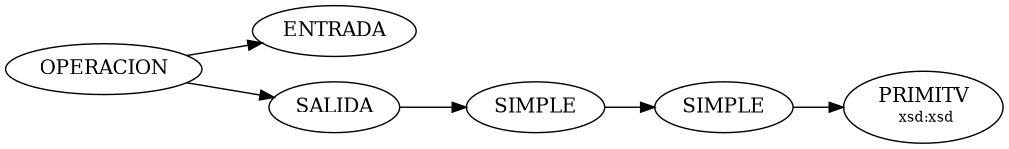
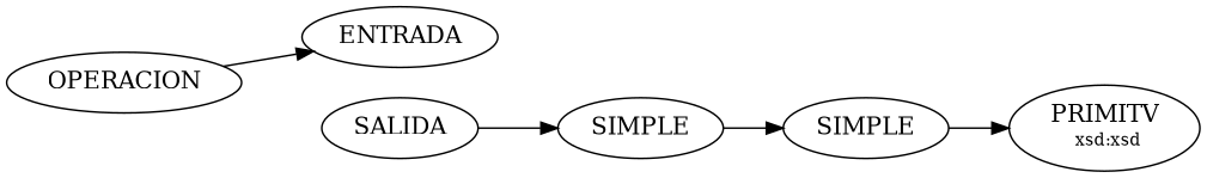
  digraph {
    rankdir=LR
    n1 [label=OPERACION]
    n2 [label=<ENTRADA>]
    n3 [label=SALIDA]
    n4 [label=SIMPLE]
    n5 [label=SIMPLE]
    n6 [label=<PRIMITV<BR/> <FONT POINT-SIZE="10">xsd:xsd</FONT>>]
    n1 -> n2
-   n1 -> n3
    n3 -> n4
    n4 -> n5
    n5 -> n6
  }
